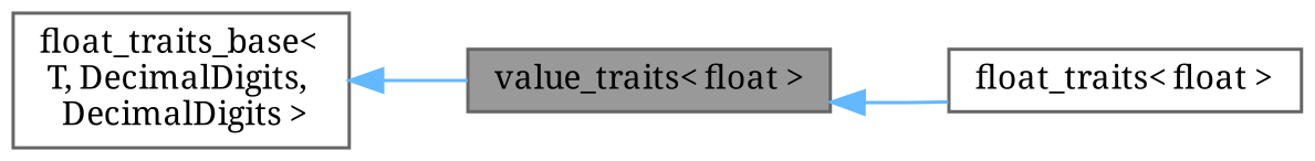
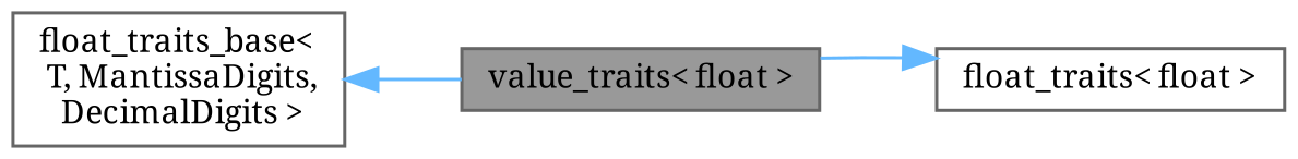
  digraph {
    fontname="Noto Serif"
    rankdir=LR
    node [color=gray40 fillcolor=white fontname="Noto Serif" fontsize=10 shape=box style=filled]
    edge [color=steelblue1 dir=back fontname="Noto Serif" fontsize=10 labelfontname=Helvetica labelfontsize=10 style=solid]
    n1 [fillcolor=grey60 fontcolor=black height=0.2 label="value_traits\< float \>" width=0.4]
    n2 [height=0.2 label="float_traits\< float \>" width=0.4]
-   n3 [height=0.2 label="float_traits_base\<\l T, DecimalDigits,\l DecimalDigits \>" width=0.4]
-   n1 -> n2
+   n3 [height=0.2 label="float_traits_base\<\l T, MantissaDigits,\l DecimalDigits \>" width=0.4]
+   n2 -> n1
    n3 -> n1
  }
